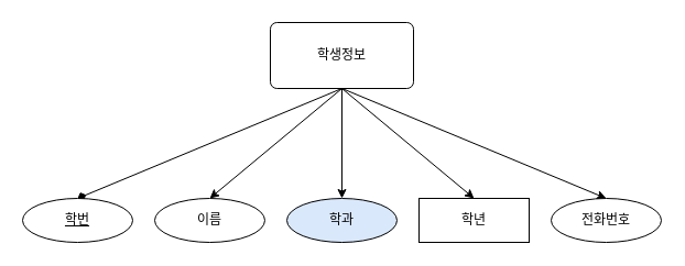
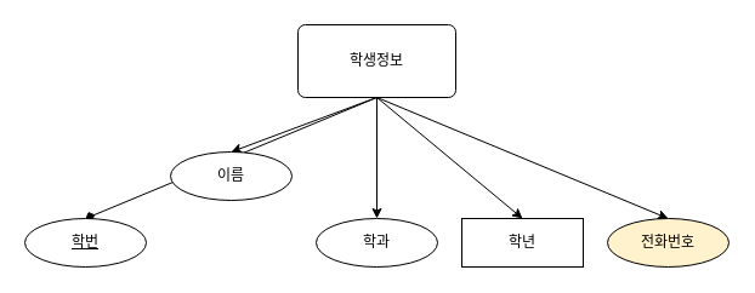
  <mxCell id="0" />
  <mxCell id="1" parent="0" />
  <mxCell id="2" style="rounded=0;orthogonalLoop=1;jettySize=auto;html=1;entryX=0.5;entryY=0;entryDx=0;entryDy=0;exitX=0.5;exitY=1;exitDx=0;exitDy=0;endArrow=diamond;" edge="1" parent="1" source="7" target="8"><mxGeometry relative="1" as="geometry" /></mxCell>
  <mxCell id="3" style="rounded=0;orthogonalLoop=1;jettySize=auto;html=1;entryX=0.5;entryY=0;entryDx=0;entryDy=0;exitX=0.5;exitY=1;exitDx=0;exitDy=0;" edge="1" parent="1" source="7" target="9"><mxGeometry relative="1" as="geometry" /></mxCell>
  <mxCell id="4" style="edgeStyle=none;shape=connector;rounded=0;orthogonalLoop=1;jettySize=auto;html=1;entryX=0.5;entryY=0;entryDx=0;entryDy=0;labelBackgroundColor=default;strokeColor=default;fontFamily=Helvetica;fontSize=11;fontColor=default;endArrow=classic;" edge="1" parent="1" source="7" target="10"><mxGeometry relative="1" as="geometry" /></mxCell>
  <mxCell id="5" style="edgeStyle=none;shape=connector;rounded=0;orthogonalLoop=1;jettySize=auto;html=1;entryX=0.5;entryY=0;entryDx=0;entryDy=0;labelBackgroundColor=default;strokeColor=default;fontFamily=Helvetica;fontSize=11;fontColor=default;endArrow=classic;exitX=0.5;exitY=1;exitDx=0;exitDy=0;" edge="1" parent="1" source="7" target="11"><mxGeometry relative="1" as="geometry" /></mxCell>
  <mxCell id="6" style="edgeStyle=none;shape=connector;rounded=0;orthogonalLoop=1;jettySize=auto;html=1;entryX=0.5;entryY=0;entryDx=0;entryDy=0;labelBackgroundColor=default;strokeColor=default;fontFamily=Helvetica;fontSize=11;fontColor=default;endArrow=classic;exitX=0.5;exitY=1;exitDx=0;exitDy=0;" edge="1" parent="1" source="7" target="12"><mxGeometry relative="1" as="geometry" /></mxCell>
  <mxCell id="7" value="학생정보" style="rounded=1;arcSize=10;whiteSpace=wrap;html=1;align=center;" vertex="1" parent="1"><mxGeometry x="245" y="20" width="130" height="60" as="geometry" /></mxCell>
  <mxCell id="8" value="학번" style="ellipse;whiteSpace=wrap;html=1;align=center;fontStyle=4;" vertex="1" parent="1"><mxGeometry x="20" y="180" width="100" height="40" as="geometry" /></mxCell>
- <mxCell id="9" value="이름" style="ellipse;whiteSpace=wrap;html=1;align=center;" vertex="1" parent="1"><mxGeometry x="140" y="180" width="100" height="40" as="geometry" /></mxCell>
- <mxCell id="10" value="학과" style="ellipse;whiteSpace=wrap;html=1;align=center;fillColor=#dae8fc;" vertex="1" parent="1"><mxGeometry x="260" y="180" width="100" height="40" as="geometry" /></mxCell>
+ <mxCell id="9" value="이름" style="ellipse;whiteSpace=wrap;html=1;align=center;" vertex="1" parent="1"><mxGeometry x="140" y="125" width="100" height="40" as="geometry" /></mxCell>
+ <mxCell id="10" value="학과" style="ellipse;whiteSpace=wrap;html=1;align=center;" vertex="1" parent="1"><mxGeometry x="260" y="180" width="100" height="40" as="geometry" /></mxCell>
  <mxCell id="11" value="학년" style="whiteSpace=wrap;html=1;align=center;rounded=0;" vertex="1" parent="1"><mxGeometry x="380" y="180" width="100" height="40" as="geometry" /></mxCell>
- <mxCell id="12" value="전화번호" style="ellipse;whiteSpace=wrap;html=1;align=center;" vertex="1" parent="1"><mxGeometry x="500" y="180" width="100" height="40" as="geometry" /></mxCell>
+ <mxCell id="12" value="전화번호" style="ellipse;whiteSpace=wrap;html=1;align=center;fillColor=#fff2cc;" vertex="1" parent="1"><mxGeometry x="500" y="180" width="100" height="40" as="geometry" /></mxCell>
